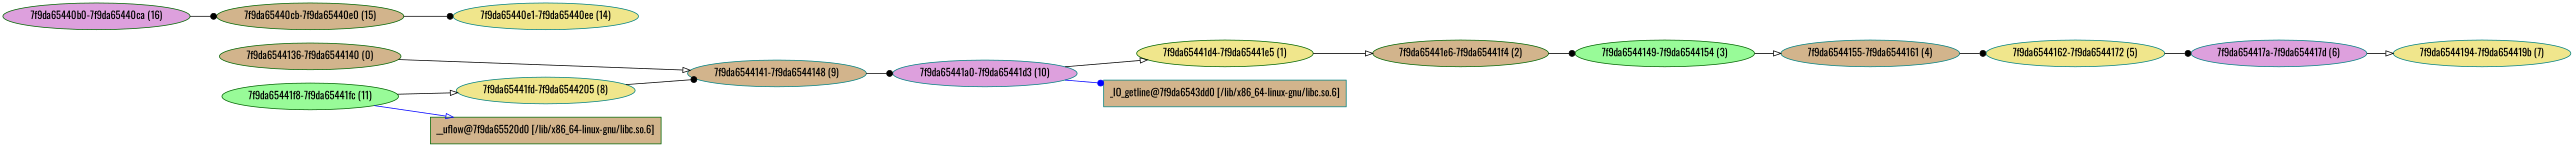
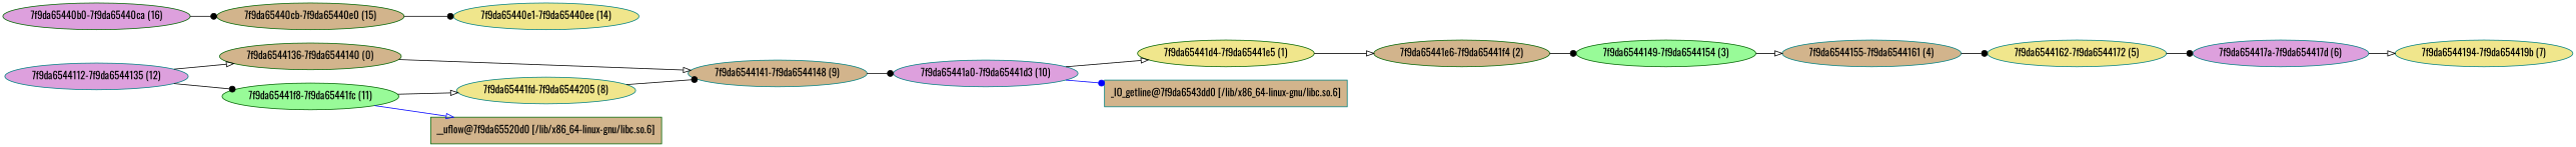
  digraph {
    fontname=Oswald
    rankdir=LR
    node [color=teal fillcolor=tan fontname=Oswald style=filled]
    edge [arrowhead=dot fontname=Oswald]
    n1 [color=darkgreen label="7f9da6544136-7f9da6544140 (0)"]
    n2 [label="7f9da6544141-7f9da6544148 (9)"]
    n3 [fillcolor=plum label="7f9da65441a0-7f9da65441d3 (10)"]
    n4 [color=darkgreen fillcolor=khaki label="7f9da65441d4-7f9da65441e5 (1)"]
    n5 [color=darkgreen label="7f9da65441e6-7f9da65441f4 (2)"]
    n6 [color=darkgreen fillcolor=palegreen label="7f9da6544149-7f9da6544154 (3)"]
    n7 [label="7f9da6544155-7f9da6544161 (4)"]
    n8 [fillcolor=khaki label="7f9da6544162-7f9da6544172 (5)"]
    n9 [fillcolor=plum label="7f9da654417a-7f9da654417d (6)"]
    n10 [fillcolor=khaki label="7f9da6544194-7f9da654419b (7)"]
    n11 [fillcolor=khaki label="7f9da65441fd-7f9da6544205 (8)"]
    n12 [label="_IO_getline@7f9da6543dd0 [/lib/x86_64-linux-gnu/libc.so.6]" shape=rectangle]
    n13 [color=darkgreen fillcolor=palegreen label="7f9da65441f8-7f9da65441fc (11)"]
    n14 [color=darkgreen label="__uflow@7f9da65520d0 [/lib/x86_64-linux-gnu/libc.so.6]" shape=rectangle]
+   n15 [fillcolor=plum label="7f9da6544112-7f9da6544135 (12)"]
    n16 [fillcolor=khaki label="7f9da65440e1-7f9da65440ee (14)"]
    n17 [color=darkgreen label="7f9da65440cb-7f9da65440e0 (15)"]
    n18 [color=darkgreen fillcolor=plum label="7f9da65440b0-7f9da65440ca (16)"]
    n1 -> n2 [arrowhead=onormal]
    n2 -> n3
    n3 -> n4 [arrowhead=onormal]
    n3 -> n12 [color=blue]
    n4 -> n5 [arrowhead=onormal]
    n5 -> n6
    n6 -> n7 [arrowhead=onormal]
    n7 -> n8
    n8 -> n9
    n9 -> n10 [arrowhead=onormal]
    n11 -> n2
    n13 -> n11 [arrowhead=onormal]
    n13 -> n14 [arrowhead=onormal color=blue]
+   n15 -> n1 [arrowhead=onormal]
+   n15 -> n13
    n17 -> n16
    n18 -> n17
  }
